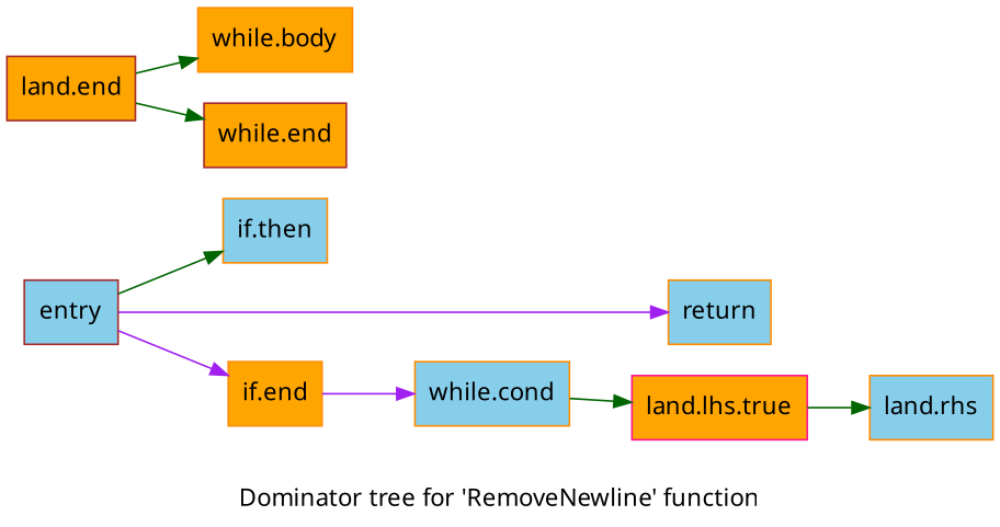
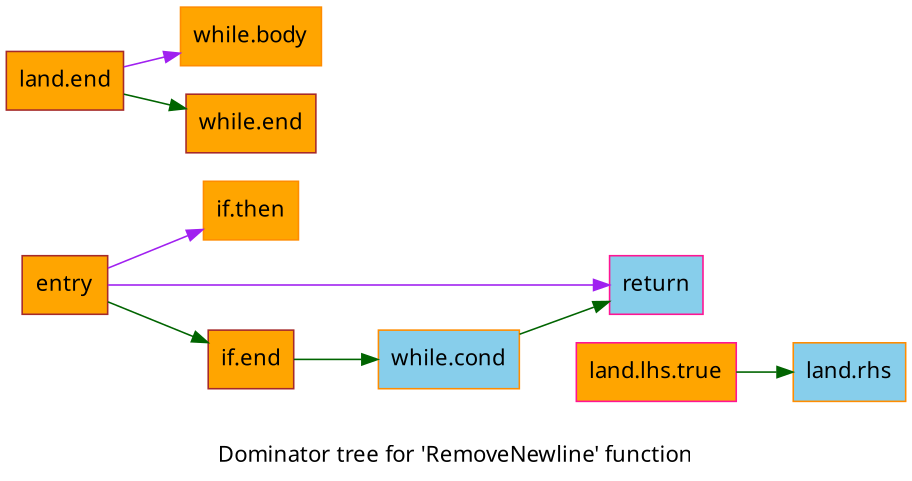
  digraph {
    fontname="Noto Sans"
    label="Dominator tree for 'RemoveNewline' function"
    rankdir=LR
    node [color=darkorange fillcolor=skyblue fontname="Noto Sans" shape=record style=filled]
    edge [color=darkgreen fontname="Noto Sans"]
-   n1 [color=brown label="{entry}"]
-   n2 [label="{if.then}"]
-   n3 [label="{return}"]
-   n4 [fillcolor=orange label="{if.end}"]
+   n1 [color=brown fillcolor=orange label="{entry}"]
+   n2 [fillcolor=orange label="{if.then}"]
+   n3 [color=deeppink label="{return}"]
+   n4 [color=brown fillcolor=orange label="{if.end}"]
    n5 [label="{while.cond}"]
    n6 [color=deeppink fillcolor=orange label="{land.lhs.true}"]
    n7 [label="{land.rhs}"]
    n8 [color=brown fillcolor=orange label="{land.end}"]
    n9 [fillcolor=orange label="{while.body}"]
    n10 [color=brown fillcolor=orange label="{while.end}"]
-   n1 -> n2
+   n1 -> n2 [color=purple]
    n1 -> n3 [color=purple]
-   n1 -> n4 [color=purple]
-   n4 -> n5 [color=purple]
-   n5 -> n6
+   n1 -> n4
+   n4 -> n5
+   n5 -> n3
    n6 -> n7
-   n8 -> n9
+   n8 -> n9 [color=purple]
    n8 -> n10
  }
